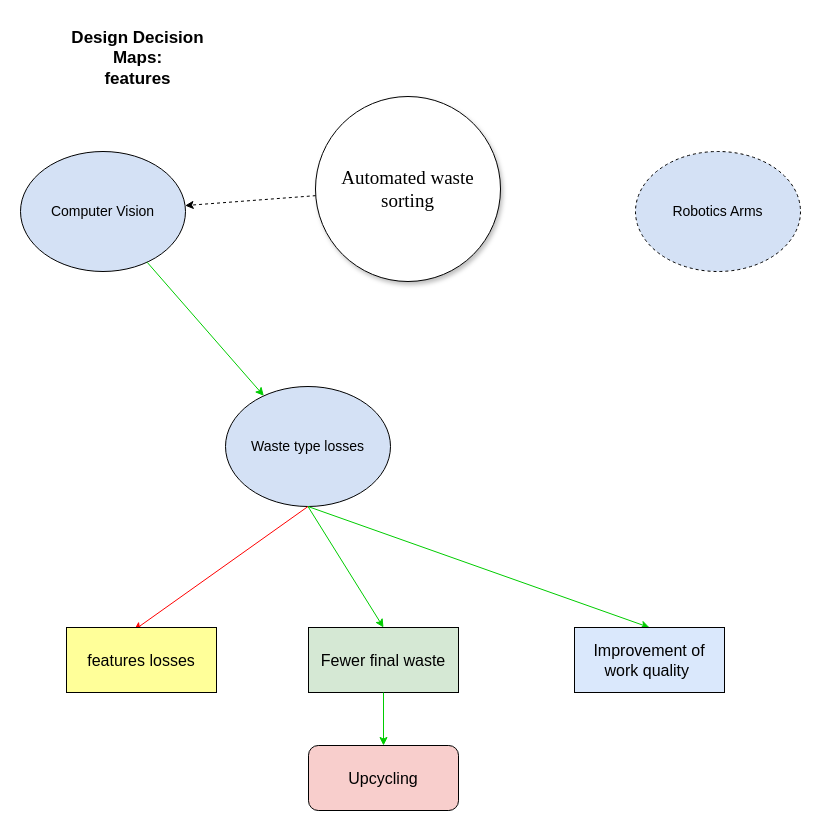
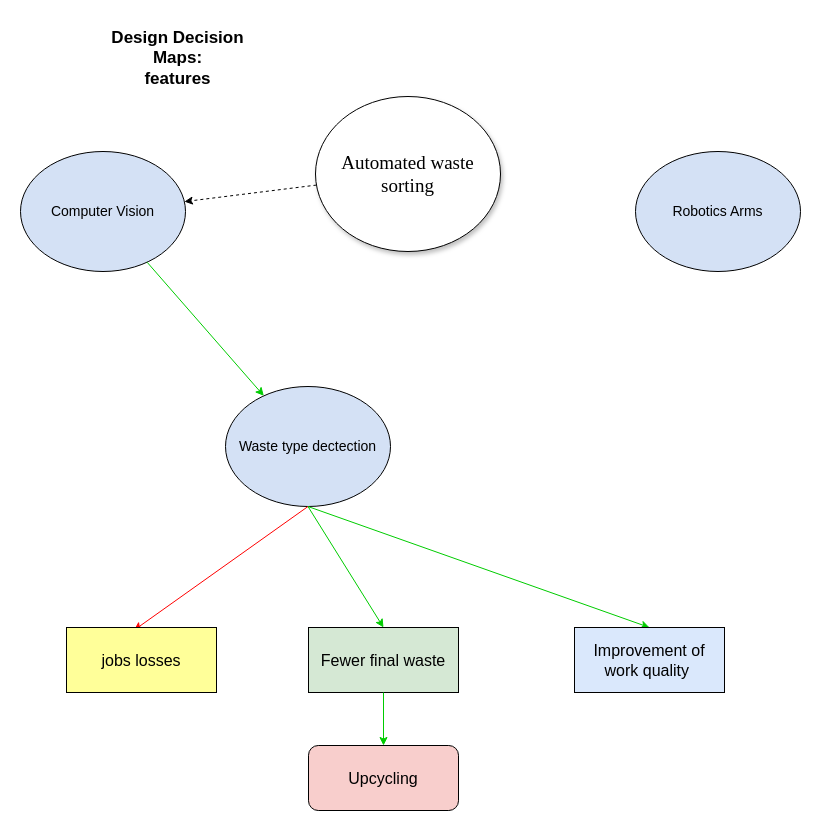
  <mxCell id="0" />
  <mxCell id="1" parent="0" />
- <mxCell id="2" value="Design Decision Maps:&#10;features" style="text;html=1;strokeColor=none;fillColor=none;align=center;verticalAlign=middle;whiteSpace=wrap;rounded=0;fontSize=17;fontStyle=1" vertex="1" parent="1"><mxGeometry x="45" y="20" width="185" height="76" as="geometry" /></mxCell>
+ <mxCell id="2" value="Design Decision Maps:&#10;features" style="text;html=1;strokeColor=none;fillColor=none;align=center;verticalAlign=middle;whiteSpace=wrap;rounded=0;fontSize=17;fontStyle=1" vertex="1" parent="1"><mxGeometry x="85" y="20" width="185" height="76" as="geometry" /></mxCell>
  <mxCell id="3" style="rounded=0;orthogonalLoop=1;jettySize=auto;html=1;dashed=1;" edge="1" parent="1" source="4" target="5"><mxGeometry relative="1" as="geometry" /></mxCell>
- <mxCell id="4" value="&lt;div style=&quot;font-size: 19px&quot;&gt;&lt;span style=&quot;font-size: 19px ; font-family: &amp;quot;verdana&amp;quot; ; color: rgb(0 , 0 , 0) ; background-color: transparent ; font-style: normal ; font-variant: normal ; text-decoration: none ; vertical-align: baseline ; white-space: pre-wrap&quot; id=&quot;docs-internal-guid-dfabfe22-7fff-f653-d9ae-e8eaf7c66f73&quot;&gt;Automated waste sorting&lt;/span&gt;&lt;/div&gt;" style="ellipse;whiteSpace=wrap;html=1;aspect=fixed;strokeColor=#000000;strokeWidth=1;fillColor=#FFFFFF;shadow=1;fontSize=19;fontStyle=0" vertex="1" parent="1"><mxGeometry x="315" y="96" width="185" height="185" as="geometry" /></mxCell>
+ <mxCell id="4" value="&lt;div style=&quot;font-size: 19px&quot;&gt;&lt;span style=&quot;font-size: 19px ; font-family: &amp;quot;verdana&amp;quot; ; color: rgb(0 , 0 , 0) ; background-color: transparent ; font-style: normal ; font-variant: normal ; text-decoration: none ; vertical-align: baseline ; white-space: pre-wrap&quot; id=&quot;docs-internal-guid-dfabfe22-7fff-f653-d9ae-e8eaf7c66f73&quot;&gt;Automated waste sorting&lt;/span&gt;&lt;/div&gt;" style="ellipse;whiteSpace=wrap;html=1;aspect=fixed;strokeColor=#000000;strokeWidth=1;fillColor=#FFFFFF;shadow=1;fontSize=19;fontStyle=0" vertex="1" parent="1"><mxGeometry x="315" y="96" width="185" height="155" as="geometry" /></mxCell>
  <mxCell id="5" value="&lt;font style=&quot;font-size: 14px&quot;&gt;Computer Vision&lt;/font&gt;" style="ellipse;whiteSpace=wrap;html=1;fillColor=#D4E1F5;shadow=0;" vertex="1" parent="1"><mxGeometry x="20" y="151" width="165" height="120" as="geometry" /></mxCell>
- <mxCell id="6" value="&lt;font style=&quot;font-size: 14px&quot;&gt;Robotics Arms&lt;/font&gt;" style="ellipse;whiteSpace=wrap;html=1;fillColor=#D4E1F5;shadow=0;dashed=1;" vertex="1" parent="1"><mxGeometry x="635" y="151" width="165" height="120" as="geometry" /></mxCell>
- <mxCell id="7" value="&lt;font style=&quot;font-size: 14px&quot;&gt;Waste type losses&lt;/font&gt;" style="ellipse;whiteSpace=wrap;html=1;fillColor=#D4E1F5;shadow=0;" vertex="1" parent="1"><mxGeometry x="225" y="386" width="165" height="120" as="geometry" /></mxCell>
+ <mxCell id="6" value="&lt;font style=&quot;font-size: 14px&quot;&gt;Robotics Arms&lt;/font&gt;" style="ellipse;whiteSpace=wrap;html=1;fillColor=#D4E1F5;shadow=0;" vertex="1" parent="1"><mxGeometry x="635" y="151" width="165" height="120" as="geometry" /></mxCell>
+ <mxCell id="7" value="&lt;font style=&quot;font-size: 14px&quot;&gt;Waste type dectection&lt;/font&gt;" style="ellipse;whiteSpace=wrap;html=1;fillColor=#D4E1F5;shadow=0;" vertex="1" parent="1"><mxGeometry x="225" y="386" width="165" height="120" as="geometry" /></mxCell>
  <mxCell id="8" value="" style="endArrow=classic;html=1;fontColor=#00CC00;strokeColor=#00CC00;rounded=0;" edge="1" parent="1" source="5" target="7"><mxGeometry width="50" height="50" relative="1" as="geometry"><mxPoint x="55" y="406" as="sourcePoint" /><mxPoint x="155" y="406.5" as="targetPoint" /></mxGeometry></mxCell>
  <mxCell id="9" value="" style="endArrow=classic;html=1;fontColor=#00CC00;strokeColor=#00CC00;rounded=0;exitX=0.5;exitY=1;exitDx=0;exitDy=0;entryX=0.5;entryY=0;entryDx=0;entryDy=0;" edge="1" parent="1" source="7" target="12"><mxGeometry width="50" height="50" relative="1" as="geometry"><mxPoint x="565" y="466" as="sourcePoint" /><mxPoint x="447.5" y="616" as="targetPoint" /></mxGeometry></mxCell>
  <mxCell id="10" value="" style="endArrow=classic;html=1;fontColor=#00CC00;strokeColor=#00CC00;rounded=0;exitX=0.5;exitY=1;exitDx=0;exitDy=0;entryX=0.5;entryY=0;entryDx=0;entryDy=0;" edge="1" parent="1" source="7" target="13"><mxGeometry width="50" height="50" relative="1" as="geometry"><mxPoint x="318" y="516" as="sourcePoint" /><mxPoint x="647.5" y="616" as="targetPoint" /></mxGeometry></mxCell>
  <mxCell id="11" value="" style="endArrow=classic;html=1;strokeColor=#FF0000;rounded=0;exitX=0.5;exitY=1;exitDx=0;exitDy=0;entryX=0.45;entryY=0.042;entryDx=0;entryDy=0;entryPerimeter=0;" edge="1" parent="1" source="7" target="15"><mxGeometry width="50" height="50" relative="1" as="geometry"><mxPoint x="115" y="636" as="sourcePoint" /><mxPoint x="127.5" y="706" as="targetPoint" /></mxGeometry></mxCell>
  <mxCell id="12" value="&lt;font style=&quot;border-color: var(--border-color); font-size: 16px;&quot;&gt;Fewer&amp;nbsp;&lt;/font&gt;final waste" style="rounded=0;whiteSpace=wrap;html=1;shadow=0;strokeColor=#000000;strokeWidth=1;fillColor=#d5e8d4;fontSize=16;" vertex="1" parent="1"><mxGeometry x="308" y="627" width="150" height="65" as="geometry" /></mxCell>
  <mxCell id="13" value="Improvement of work quality&amp;nbsp;" style="rounded=0;whiteSpace=wrap;html=1;shadow=0;strokeColor=#000000;strokeWidth=1;fillColor=#dae8fc;fontSize=16;" vertex="1" parent="1"><mxGeometry x="574" y="627" width="150" height="65" as="geometry" /></mxCell>
  <mxCell id="14" value="Upcycling" style="whiteSpace=wrap;html=1;shadow=0;strokeColor=#000000;strokeWidth=1;fillColor=#f8cecc;fontSize=16;rounded=1;" vertex="1" parent="1"><mxGeometry x="308" y="745" width="150" height="65" as="geometry" /></mxCell>
- <mxCell id="15" value="features losses" style="rounded=0;whiteSpace=wrap;html=1;shadow=0;strokeColor=#000000;strokeWidth=1;fillColor=#FFFF99;fontSize=16;" vertex="1" parent="1"><mxGeometry x="66" y="627" width="150" height="65" as="geometry" /></mxCell>
+ <mxCell id="15" value="jobs losses" style="rounded=0;whiteSpace=wrap;html=1;shadow=0;strokeColor=#000000;strokeWidth=1;fillColor=#FFFF99;fontSize=16;" vertex="1" parent="1"><mxGeometry x="66" y="627" width="150" height="65" as="geometry" /></mxCell>
  <mxCell id="16" value="" style="endArrow=classic;html=1;fontColor=#00CC00;strokeColor=#00CC00;rounded=0;exitX=0.5;exitY=1;exitDx=0;exitDy=0;entryX=0.5;entryY=0;entryDx=0;entryDy=0;" edge="1" parent="1" source="12" target="14"><mxGeometry width="50" height="50" relative="1" as="geometry"><mxPoint x="229" y="950" as="sourcePoint" /><mxPoint x="329" y="950.5" as="targetPoint" /></mxGeometry></mxCell>
